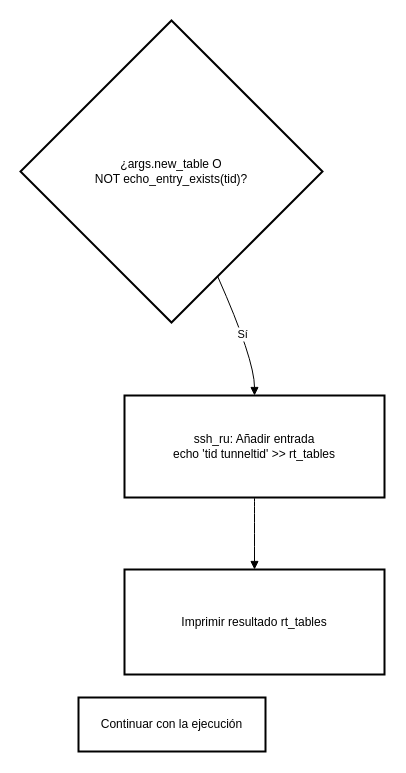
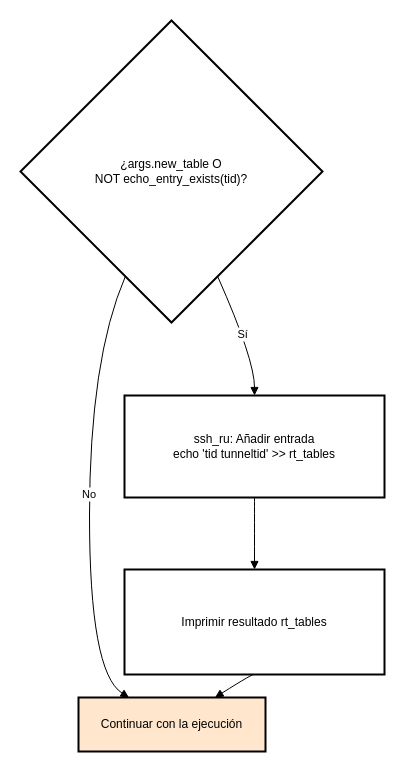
  <mxCell id="0" />
  <mxCell id="1" parent="0" />
  <mxCell id="2" value="¿args.new_table O&#10;    NOT echo_entry_exists(tid)?" style="rhombus;strokeWidth=2;whiteSpace=wrap;" vertex="1" parent="1"><mxGeometry x="20" y="20" width="302" height="302" as="geometry" /></mxCell>
- <mxCell id="3" value="Continuar con la ejecución" style="whiteSpace=wrap;strokeWidth=2;" vertex="1" parent="1"><mxGeometry x="78" y="697" width="187" height="54" as="geometry" /></mxCell>
+ <mxCell id="3" value="Continuar con la ejecución" style="whiteSpace=wrap;strokeWidth=2;fillColor=#ffe6cc;" vertex="1" parent="1"><mxGeometry x="78" y="697" width="187" height="54" as="geometry" /></mxCell>
  <mxCell id="4" value="ssh_ru: Añadir entrada&#10;    echo 'tid tunneltid' &gt;&gt; rt_tables" style="whiteSpace=wrap;strokeWidth=2;" vertex="1" parent="1"><mxGeometry x="124" y="395" width="260" height="102" as="geometry" /></mxCell>
  <mxCell id="5" value="Imprimir resultado rt_tables" style="whiteSpace=wrap;strokeWidth=2;" vertex="1" parent="1"><mxGeometry x="124" y="569" width="260" height="105" as="geometry" /></mxCell>
+ <mxCell id="6" value="No" style="curved=1;startArrow=none;endArrow=block;exitX=0.28;exitY=1;entryX=0.27;entryY=0;rounded=0;" edge="1" parent="1" source="2" target="3"><mxGeometry relative="1" as="geometry"><Array as="points"><mxPoint x="89" y="359" /><mxPoint x="89" y="672" /></Array></mxGeometry></mxCell>
  <mxCell id="7" value="Sí" style="curved=1;startArrow=none;endArrow=block;exitX=0.72;exitY=1;entryX=0.5;entryY=0;rounded=0;" edge="1" parent="1" source="2" target="4"><mxGeometry relative="1" as="geometry"><Array as="points"><mxPoint x="254" y="359" /></Array></mxGeometry></mxCell>
  <mxCell id="8" value="" style="curved=1;startArrow=none;endArrow=block;exitX=0.5;exitY=1;entryX=0.5;entryY=0;rounded=0;" edge="1" parent="1" source="4" target="5"><mxGeometry relative="1" as="geometry"><Array as="points" /></mxGeometry></mxCell>
+ <mxCell id="9" value="" style="curved=1;startArrow=none;endArrow=block;exitX=0.5;exitY=1;entryX=0.73;entryY=0;rounded=0;" edge="1" parent="1" source="5" target="3"><mxGeometry relative="1" as="geometry"><Array as="points"><mxPoint x="254" y="672" /></Array></mxGeometry></mxCell>
